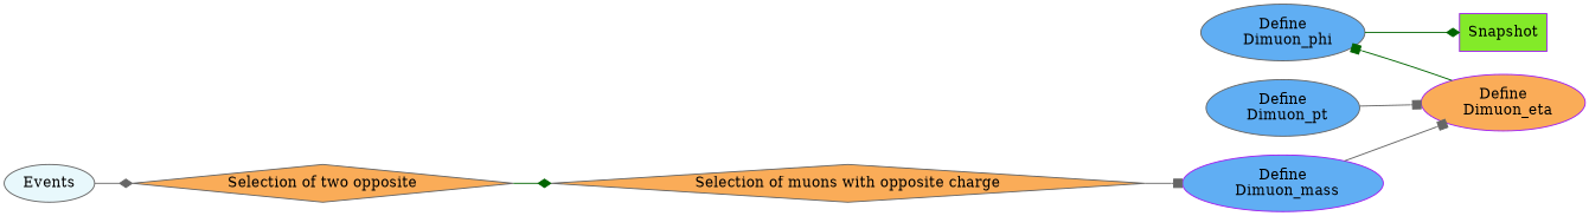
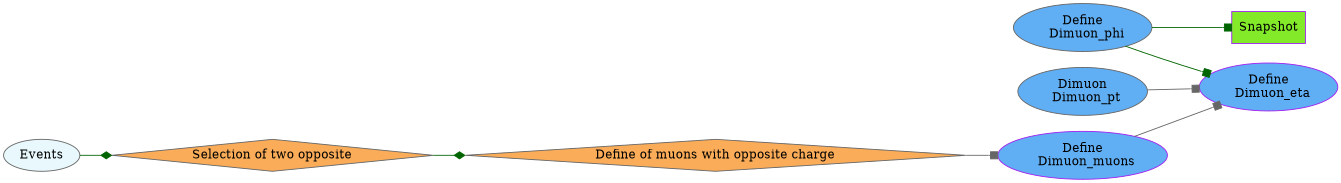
  digraph {
    rankdir=LR
    node [color=gray40 fillcolor="#60aef3" shape=oval style=filled]
    edge [arrowhead=box color=darkgreen]
    n1 [color=purple fillcolor="#83EA29" label=Snapshot shape=box]
    n2 [label="Define\n  Dimuon_phi"]
-   n3 [color=purple fillcolor="#FAAC58" label="Define\n  Dimuon_eta"]
-   n4 [label="Define\n  Dimuon_pt"]
-   n5 [color=purple label="Define\n  Dimuon_mass"]
-   n6 [fillcolor="#FAAC58" label="Selection of muons with opposite charge" shape=diamond]
+   n3 [color=purple label="Define\n  Dimuon_eta"]
+   n4 [label="Dimuon\n  Dimuon_pt"]
+   n5 [color=purple label="Define\n  Dimuon_muons"]
+   n6 [fillcolor="#FAAC58" label="Define of muons with opposite charge" shape=diamond]
    n7 [fillcolor="#FAAC58" label="Selection of two opposite" shape=diamond]
    n8 [fillcolor="#e8f8fc" label=Events]
-   n2 -> n1 [arrowhead=diamond]
-   n3 -> n2
+   n2 -> n1
+   n2 -> n3
    n4 -> n3 [color=gray40]
    n5 -> n3 [color=gray40]
    n6 -> n5 [color=gray40]
    n7 -> n6 [arrowhead=diamond]
-   n8 -> n7 [arrowhead=diamond color=gray40]
+   n8 -> n7 [arrowhead=diamond]
  }
